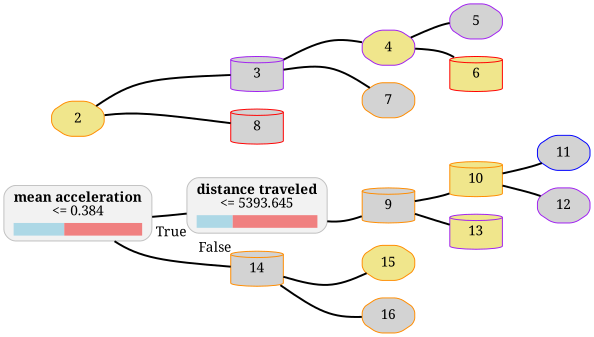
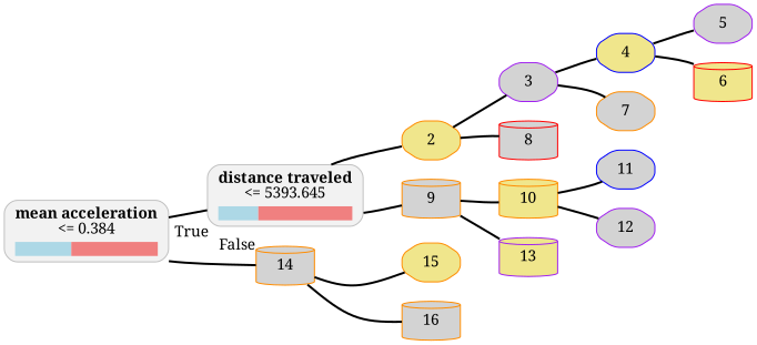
  digraph {
    bgcolor=white
    fontname="Noto Serif"
    rankdir=LR
    splines=curved
    node [color=darkorange fillcolor=lightgrey fontname="Noto Serif" shape=octagon style="filled,rounded"]
    edge [arrowhead=none fontname="Noto Serif" penwidth=2 color=black]
    n1 [color=grey fillcolor="#f2f2f2" label=< <table border="0" cellborder="0" cellspacing="0">                <tr><td><b>mean acceleration</b><br/>&lt;= 0.384</td></tr>                <tr><td align="center">                    <table border="0" cellborder="0" cellspacing="0" width="100%">                        <tr>                        <td bgcolor="lightblue" width="36%" height="13%"></td>                        <td bgcolor="lightcoral" width="64%" height="13%"></td>                    </tr>                </table></td></tr>               </table> > shape=box]
    n2 [color=grey fillcolor="#f2f2f2" label=< <table border="0" cellborder="0" cellspacing="0">                <tr><td><b>distance traveled</b><br/>&lt;= 5393.645<br/></td></tr>                <tr><td align="center">                    <table border="0" cellborder="0" cellspacing="0" width="100%">                        <tr>                        <td bgcolor="lightblue" width="25%" height="13%"></td>                        <td bgcolor="lightcoral" width="75%" height="13%"></td>                    </tr>                </table></td></tr>               </table> > shape=box]
    14 [shape=cylinder]
    2 [fillcolor=khaki]
    9 [shape=cylinder]
    15 [fillcolor=khaki]
-   16
-   3 [color=purple shape=cylinder]
+   16 [shape=cylinder]
+   3 [color=purple]
    8 [color=red shape=cylinder]
    10 [fillcolor=khaki shape=cylinder]
    13 [color=purple fillcolor=khaki shape=cylinder]
-   4 [color=purple fillcolor=khaki]
+   4 [color=blue fillcolor=khaki]
    7
    5 [color=purple]
    6 [color=red fillcolor=khaki shape=cylinder]
    11 [color=blue]
    12 [color=purple]
    n1 -> n2 [headlabel=True labelangle=45 labeldistance=2.5 color=""]
    n1 -> 14 [headlabel=False labelangle=-45 labeldistance=2.5 color=""]
+   n2 -> 2 [color=""]
    n2 -> 9 [color=""]
    14 -> 15
    14 -> 16
    2 -> 3 [color=""]
    2 -> 8
    9 -> 10 [color=""]
    9 -> 13
    3 -> 4 [color=""]
    3 -> 7
    10 -> 11
    10 -> 12
    4 -> 5
    4 -> 6
  }
